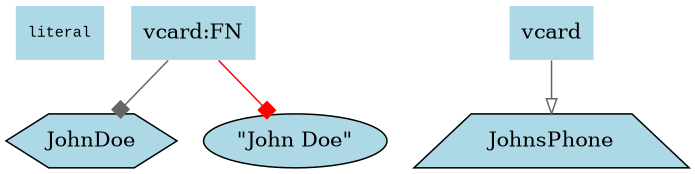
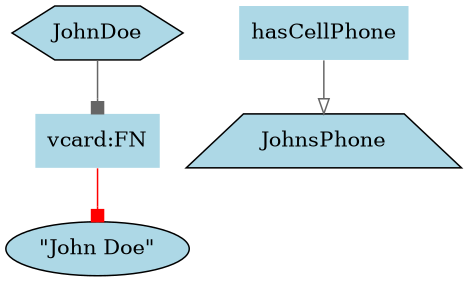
  digraph {
    rankdir=TB
    node [fillcolor="#ADD8E6" shape=none style=filled]
    edge [arrowhead=box color=gray40]
-   literal [fontname="Courier New" fontsize=10 shape=plaintext]
    n2 [label=JohnDoe shape=hexagon]
    n3 [label="vcard:FN"]
-   n4 [label=vcard]
+   n4 [label=hasCellPhone]
    n5 [label=JohnsPhone shape=trapezium]
    n6 [label="\"John Doe\"" shape=ellipse]
-   n3 -> n2
+   n2 -> n3
    n3 -> n6 [color=red]
    n4 -> n5 [arrowhead=onormal]
  }
